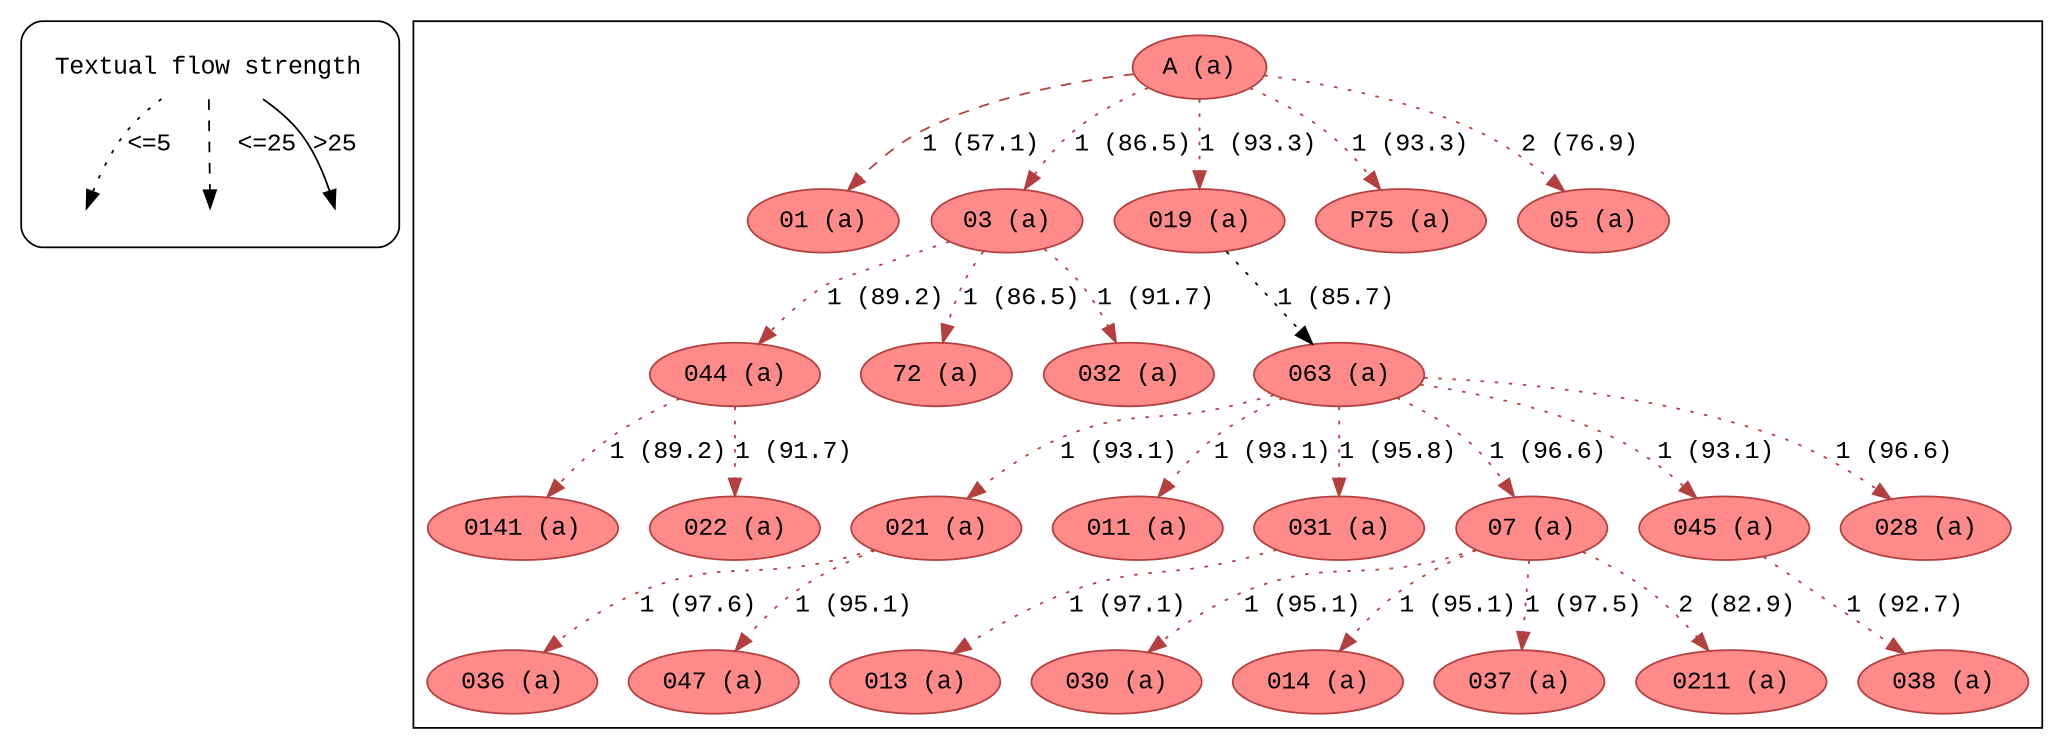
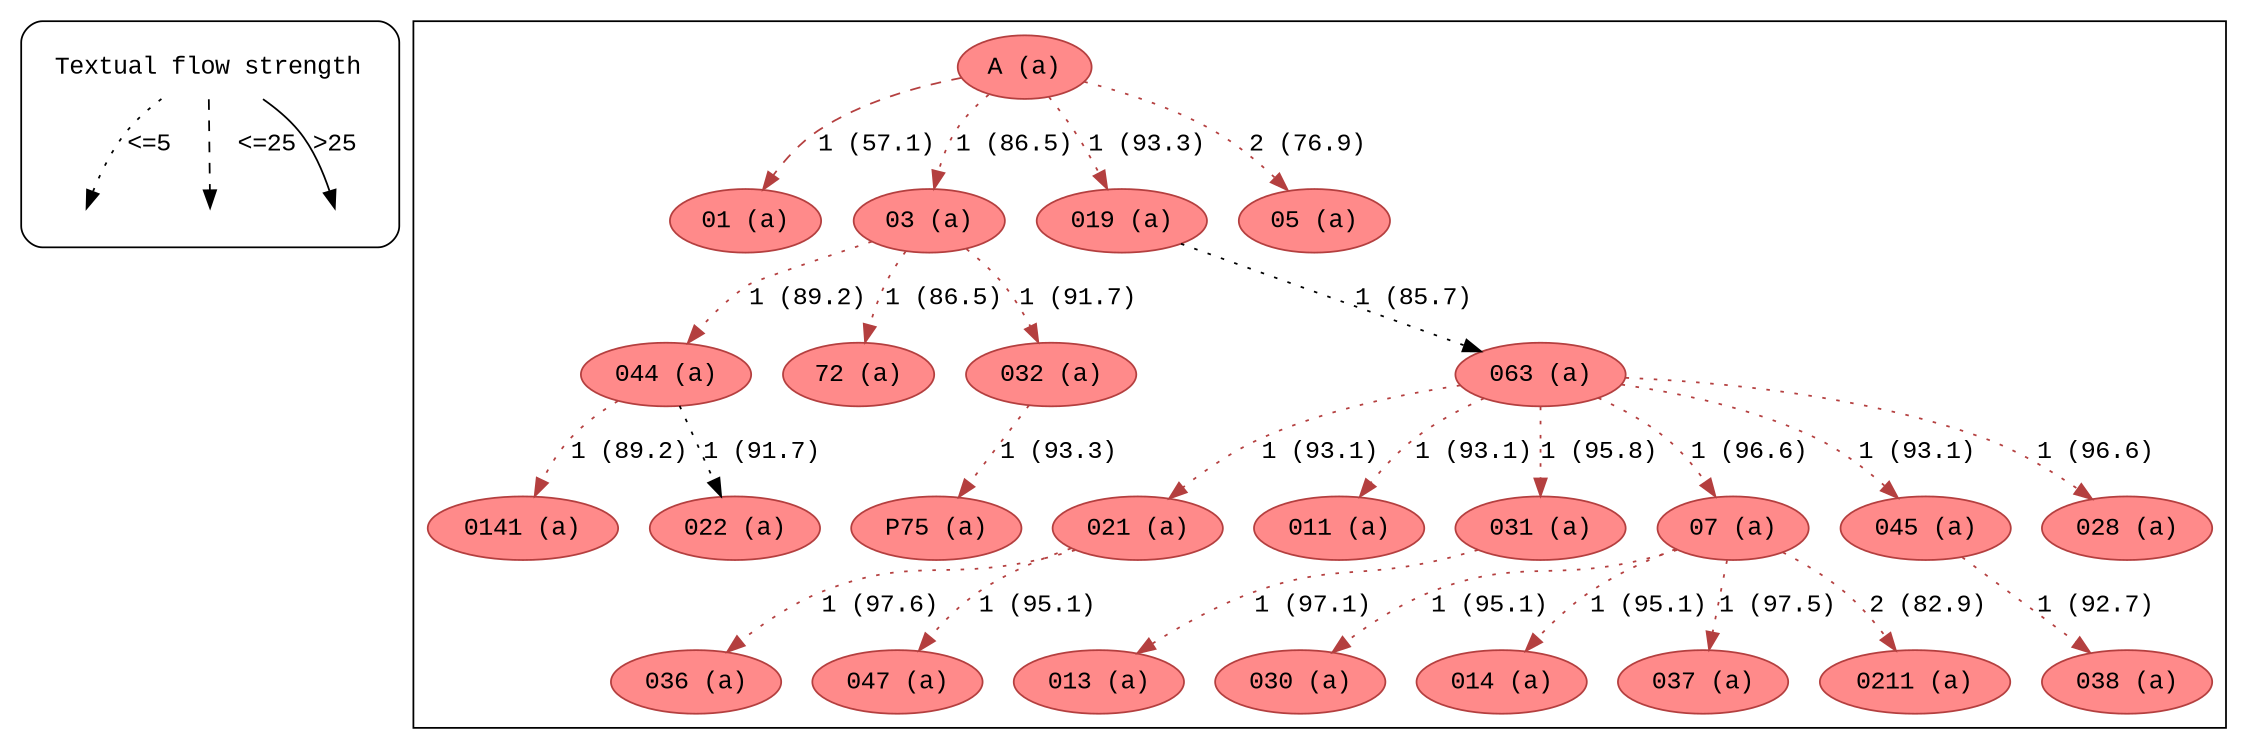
  strict digraph {
    fontname="Liberation Mono"
    node [fontname="Liberation Mono" style=filled color="#b43f3f" fillcolor="#FF8A8A"]
    edge [fontname="Liberation Mono" style=dotted color="#b43f3f"]
    n1 [label="Textual flow strength" shape=plaintext style="" color="" fillcolor=""]
    leg_e1 [fixedsize=True height=0.2 style=invis color="" fillcolor=""]
    leg_e2 [fixedsize=True height=0.2 style=invis color="" fillcolor=""]
    leg_e3 [fixedsize=True height=0.2 style=invis color="" fillcolor=""]
    n5 [label="021 (a)"]
    n6 [label="036 (a)"]
    n7 [label="047 (a)"]
    n8 [label="A (a)"]
    n9 [label="01 (a)"]
    n10 [label="03 (a)"]
    n11 [label="019 (a)"]
    n12 [label="P75 (a)"]
    n13 [label="05 (a)"]
    n14 [label="044 (a)"]
    n15 [label="72 (a)"]
    n16 [label="032 (a)"]
    n17 [label="063 (a)"]
    n18 [label="0141 (a)"]
    n19 [label="022 (a)"]
    n20 [label="011 (a)"]
    n21 [label="031 (a)"]
    n22 [label="07 (a)"]
    n23 [label="045 (a)"]
    n24 [label="028 (a)"]
    n25 [label="013 (a)"]
    n26 [label="030 (a)"]
    n27 [label="014 (a)"]
    n28 [label="037 (a)"]
    n29 [label="0211 (a)"]
    n30 [label="038 (a)"]
    subgraph cluster_1 {
      style=rounded
      n1
      leg_e1
      leg_e2
      leg_e3
    }
    subgraph cluster_2 {
      n5
      n6
      n7
      n8
      n9
      n10
      n11
      n12
      n13
      n14
      n15
      n16
      n17
      n18
      n19
      n20
      n21
      n22
      n23
      n24
      n25
      n26
      n27
      n28
      n29
      n30
    }
    n1 -> leg_e1 [label="<=5  " color=""]
    n1 -> leg_e2 [label="  <=25" style=dashed color=""]
    n1 -> leg_e3 [label=">25" style=solid color=""]
    n5 -> n6 [label="1 (97.6)"]
    n5 -> n7 [label="1 (95.1)"]
    n8 -> n9 [label="1 (57.1)" style=dashed]
    n8 -> n10 [label="1 (86.5)"]
    n8 -> n11 [label="1 (93.3)"]
-   n8 -> n12 [label="1 (93.3)"]
+   n16 -> n12 [label="1 (93.3)"]
    n8 -> n13 [label="2 (76.9)"]
    n10 -> n14 [label="1 (89.2)"]
    n10 -> n15 [label="1 (86.5)"]
    n10 -> n16 [label="1 (91.7)"]
    n11 -> n17 [color=black label="1 (85.7)"]
    n14 -> n18 [label="1 (89.2)"]
-   n14 -> n19 [label="1 (91.7)"]
+   n14 -> n19 [color=black label="1 (91.7)"]
    n17 -> n5 [label="1 (93.1)"]
    n17 -> n20 [label="1 (93.1)"]
    n17 -> n21 [label="1 (95.8)"]
    n17 -> n22 [label="1 (96.6)"]
    n17 -> n23 [label="1 (93.1)"]
    n17 -> n24 [label="1 (96.6)"]
    n21 -> n25 [label="1 (97.1)"]
    n22 -> n26 [label="1 (95.1)"]
    n22 -> n27 [label="1 (95.1)"]
    n22 -> n28 [label="1 (97.5)"]
    n22 -> n29 [label="2 (82.9)"]
    n23 -> n30 [label="1 (92.7)"]
  }
